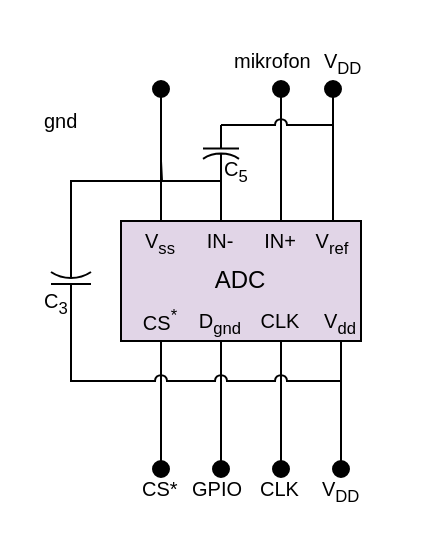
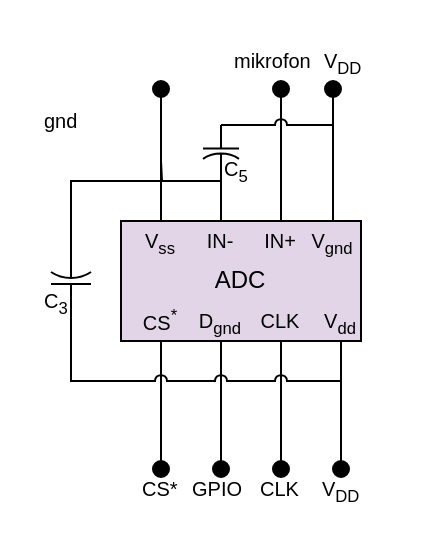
  <mxCell id="0" />
  <mxCell id="1" parent="0" />
  <mxCell id="2" value="" style="group" vertex="1" connectable="0" parent="1"><mxGeometry x="60" y="110" width="130" height="60" as="geometry" /></mxCell>
  <mxCell id="3" value="ADC" style="rounded=0;whiteSpace=wrap;html=1;fillColor=#e1d5e7;" vertex="1" parent="2"><mxGeometry width="120" height="60" as="geometry" /></mxCell>
- <mxCell id="4" value="&lt;font style=&quot;font-size: 10px&quot;&gt;V&lt;sub&gt;ref&lt;/sub&gt;&lt;/font&gt;" style="text;html=1;strokeColor=none;fillColor=none;align=center;verticalAlign=middle;whiteSpace=wrap;rounded=0;" vertex="1" parent="2"><mxGeometry x="86" width="40" height="20" as="geometry" /></mxCell>
+ <mxCell id="4" value="&lt;font style=&quot;font-size: 10px&quot;&gt;V&lt;sub&gt;gnd&lt;/sub&gt;&lt;/font&gt;" style="text;html=1;strokeColor=none;fillColor=none;align=center;verticalAlign=middle;whiteSpace=wrap;rounded=0;" vertex="1" parent="2"><mxGeometry x="86" width="40" height="20" as="geometry" /></mxCell>
  <mxCell id="5" value="&lt;font style=&quot;font-size: 10px&quot;&gt;V&lt;sub&gt;dd&lt;/sub&gt;&lt;/font&gt;" style="text;html=1;strokeColor=none;fillColor=none;align=center;verticalAlign=middle;whiteSpace=wrap;rounded=0;" vertex="1" parent="2"><mxGeometry x="90" y="40" width="40" height="20" as="geometry" /></mxCell>
  <mxCell id="6" value="&lt;font style=&quot;font-size: 10px&quot;&gt;CLK&lt;/font&gt;" style="text;html=1;strokeColor=none;fillColor=none;align=center;verticalAlign=middle;whiteSpace=wrap;rounded=0;" vertex="1" parent="2"><mxGeometry x="60" y="40" width="40" height="20" as="geometry" /></mxCell>
  <mxCell id="7" value="&lt;font size=&quot;1&quot;&gt;V&lt;sub&gt;ss&lt;/sub&gt;&lt;/font&gt;" style="text;html=1;strokeColor=none;fillColor=none;align=center;verticalAlign=middle;whiteSpace=wrap;rounded=0;" vertex="1" parent="2"><mxGeometry width="40" height="20" as="geometry" /></mxCell>
  <mxCell id="8" value="&lt;span&gt;&lt;font style=&quot;font-size: 10px&quot;&gt;IN+&lt;/font&gt;&lt;/span&gt;&lt;br&gt;" style="text;html=1;strokeColor=none;fillColor=none;align=center;verticalAlign=middle;whiteSpace=wrap;rounded=0;" vertex="1" parent="2"><mxGeometry x="60" width="40" height="20" as="geometry" /></mxCell>
  <mxCell id="9" value="&lt;span&gt;&lt;font style=&quot;font-size: 10px&quot;&gt;IN-&lt;/font&gt;&lt;/span&gt;&lt;br&gt;" style="text;html=1;strokeColor=none;fillColor=none;align=center;verticalAlign=middle;whiteSpace=wrap;rounded=0;" vertex="1" parent="2"><mxGeometry x="30" width="40" height="20" as="geometry" /></mxCell>
  <mxCell id="10" value="&lt;font size=&quot;1&quot;&gt;D&lt;sub&gt;gnd&lt;/sub&gt;&lt;/font&gt;" style="text;html=1;strokeColor=none;fillColor=none;align=center;verticalAlign=middle;whiteSpace=wrap;rounded=0;" vertex="1" parent="2"><mxGeometry x="30" y="40" width="40" height="20" as="geometry" /></mxCell>
  <mxCell id="11" value="&lt;font style=&quot;font-size: 10px&quot;&gt;CS&lt;sup&gt;*&lt;/sup&gt;&lt;/font&gt;" style="text;html=1;strokeColor=none;fillColor=none;align=center;verticalAlign=middle;whiteSpace=wrap;rounded=0;" vertex="1" parent="2"><mxGeometry y="40" width="40" height="20" as="geometry" /></mxCell>
  <mxCell id="12" value="&lt;font style=&quot;font-size: 10px&quot;&gt;gnd&lt;/font&gt;" style="text;html=1;resizable=0;points=[];autosize=1;align=left;verticalAlign=top;spacingTop=-4;" vertex="1" parent="1"><mxGeometry x="20" y="50" width="30" height="20" as="geometry" /></mxCell>
  <mxCell id="13" value="&lt;font style=&quot;font-size: 10px&quot;&gt;mikrofon&lt;/font&gt;" style="text;html=1;resizable=0;points=[];autosize=1;align=left;verticalAlign=top;spacingTop=-4;" vertex="1" parent="1"><mxGeometry x="115" y="20" width="50" height="20" as="geometry" /></mxCell>
  <mxCell id="14" value="&lt;font style=&quot;font-size: 10px&quot;&gt;V&lt;sub&gt;DD&lt;/sub&gt;&lt;/font&gt;" style="text;html=1;resizable=0;points=[];autosize=1;align=left;verticalAlign=top;spacingTop=-4;" vertex="1" parent="1"><mxGeometry x="160" y="20" width="30" height="20" as="geometry" /></mxCell>
  <mxCell id="15" value="" style="verticalLabelPosition=bottom;shadow=0;dashed=0;align=center;fillColor=#000000;html=1;verticalAlign=top;strokeWidth=1;shape=ellipse;perimeter=ellipsePerimeter;fontSize=16;" vertex="1" parent="1"><mxGeometry x="76" y="40" width="8" height="8" as="geometry" /></mxCell>
  <mxCell id="16" value="" style="verticalLabelPosition=bottom;shadow=0;dashed=0;align=center;fillColor=#000000;html=1;verticalAlign=top;strokeWidth=1;shape=ellipse;perimeter=ellipsePerimeter;fontSize=16;" vertex="1" parent="1"><mxGeometry x="136" y="40" width="8" height="8" as="geometry" /></mxCell>
  <mxCell id="17" value="" style="verticalLabelPosition=bottom;shadow=0;dashed=0;align=center;fillColor=#000000;html=1;verticalAlign=top;strokeWidth=1;shape=ellipse;perimeter=ellipsePerimeter;fontSize=16;" vertex="1" parent="1"><mxGeometry x="162" y="40" width="8" height="8" as="geometry" /></mxCell>
  <mxCell id="18" style="edgeStyle=orthogonalEdgeStyle;rounded=0;orthogonalLoop=1;jettySize=auto;html=1;exitX=0.5;exitY=0;exitDx=0;exitDy=0;entryX=0.5;entryY=1;entryDx=0;entryDy=0;endArrow=none;endFill=0;" edge="1" parent="1" source="7" target="15"><mxGeometry relative="1" as="geometry" /></mxCell>
  <mxCell id="19" style="edgeStyle=orthogonalEdgeStyle;rounded=0;orthogonalLoop=1;jettySize=auto;html=1;exitX=0.5;exitY=0;exitDx=0;exitDy=0;entryX=0.5;entryY=1;entryDx=0;entryDy=0;endArrow=none;endFill=0;" edge="1" parent="1" source="8" target="16"><mxGeometry relative="1" as="geometry" /></mxCell>
  <mxCell id="20" style="edgeStyle=orthogonalEdgeStyle;rounded=0;orthogonalLoop=1;jettySize=auto;html=1;exitX=0.5;exitY=0;exitDx=0;exitDy=0;entryX=0.5;entryY=1;entryDx=0;entryDy=0;endArrow=none;endFill=0;" edge="1" parent="1" source="4" target="17"><mxGeometry relative="1" as="geometry" /></mxCell>
  <mxCell id="21" style="edgeStyle=orthogonalEdgeStyle;rounded=0;orthogonalLoop=1;jettySize=auto;html=1;exitX=0.5;exitY=0;exitDx=0;exitDy=0;endArrow=none;endFill=0;" edge="1" parent="1" source="9"><mxGeometry relative="1" as="geometry"><mxPoint x="80" y="80" as="targetPoint" /></mxGeometry></mxCell>
  <mxCell id="22" value="" style="verticalLabelPosition=bottom;shadow=0;dashed=0;align=center;fillColor=#000000;html=1;verticalAlign=top;strokeWidth=1;shape=ellipse;perimeter=ellipsePerimeter;fontSize=16;" vertex="1" parent="1"><mxGeometry x="76" y="230" width="8" height="8" as="geometry" /></mxCell>
  <mxCell id="23" value="" style="verticalLabelPosition=bottom;shadow=0;dashed=0;align=center;fillColor=#000000;html=1;verticalAlign=top;strokeWidth=1;shape=ellipse;perimeter=ellipsePerimeter;fontSize=16;" vertex="1" parent="1"><mxGeometry x="106" y="230" width="8" height="8" as="geometry" /></mxCell>
  <mxCell id="24" value="" style="verticalLabelPosition=bottom;shadow=0;dashed=0;align=center;fillColor=#000000;html=1;verticalAlign=top;strokeWidth=1;shape=ellipse;perimeter=ellipsePerimeter;fontSize=16;" vertex="1" parent="1"><mxGeometry x="136" y="230" width="8" height="8" as="geometry" /></mxCell>
  <mxCell id="25" value="" style="verticalLabelPosition=bottom;shadow=0;dashed=0;align=center;fillColor=#000000;html=1;verticalAlign=top;strokeWidth=1;shape=ellipse;perimeter=ellipsePerimeter;fontSize=16;" vertex="1" parent="1"><mxGeometry x="166" y="230" width="8" height="8" as="geometry" /></mxCell>
  <mxCell id="26" style="edgeStyle=orthogonalEdgeStyle;rounded=0;orthogonalLoop=1;jettySize=auto;html=1;exitX=0.5;exitY=1;exitDx=0;exitDy=0;entryX=0.5;entryY=0;entryDx=0;entryDy=0;endArrow=none;endFill=0;" edge="1" parent="1" source="5" target="25"><mxGeometry relative="1" as="geometry" /></mxCell>
  <mxCell id="27" style="edgeStyle=orthogonalEdgeStyle;rounded=0;orthogonalLoop=1;jettySize=auto;html=1;exitX=0.5;exitY=1;exitDx=0;exitDy=0;entryX=0.5;entryY=0;entryDx=0;entryDy=0;endArrow=none;endFill=0;" edge="1" parent="1" source="6" target="24"><mxGeometry relative="1" as="geometry" /></mxCell>
  <mxCell id="28" style="edgeStyle=orthogonalEdgeStyle;rounded=0;orthogonalLoop=1;jettySize=auto;html=1;exitX=0.5;exitY=1;exitDx=0;exitDy=0;entryX=0.5;entryY=0;entryDx=0;entryDy=0;endArrow=none;endFill=0;" edge="1" parent="1" source="10" target="23"><mxGeometry relative="1" as="geometry" /></mxCell>
  <mxCell id="29" style="edgeStyle=orthogonalEdgeStyle;rounded=0;orthogonalLoop=1;jettySize=auto;html=1;exitX=0.5;exitY=1;exitDx=0;exitDy=0;entryX=0.5;entryY=0;entryDx=0;entryDy=0;endArrow=none;endFill=0;" edge="1" parent="1" source="11" target="22"><mxGeometry relative="1" as="geometry" /></mxCell>
  <mxCell id="30" value="&lt;font style=&quot;font-size: 10px&quot;&gt;CS*&lt;/font&gt;" style="text;html=1;resizable=0;points=[];autosize=1;align=left;verticalAlign=top;spacingTop=-4;" vertex="1" parent="1"><mxGeometry x="69" y="234" width="30" height="20" as="geometry" /></mxCell>
  <mxCell id="31" value="&lt;font style=&quot;font-size: 10px&quot;&gt;GPIO&lt;/font&gt;" style="text;html=1;resizable=0;points=[];autosize=1;align=left;verticalAlign=top;spacingTop=-4;" vertex="1" parent="1"><mxGeometry x="94" y="234" width="40" height="20" as="geometry" /></mxCell>
  <mxCell id="32" value="&lt;font style=&quot;font-size: 10px&quot;&gt;CLK&lt;/font&gt;" style="text;html=1;resizable=0;points=[];autosize=1;align=left;verticalAlign=top;spacingTop=-4;" vertex="1" parent="1"><mxGeometry x="128" y="234" width="30" height="20" as="geometry" /></mxCell>
  <mxCell id="33" value="&lt;font style=&quot;font-size: 10px&quot;&gt;V&lt;sub&gt;DD&lt;/sub&gt;&lt;/font&gt;" style="text;html=1;resizable=0;points=[];autosize=1;align=left;verticalAlign=top;spacingTop=-4;" vertex="1" parent="1"><mxGeometry x="159" y="234" width="30" height="20" as="geometry" /></mxCell>
  <mxCell id="34" style="edgeStyle=orthogonalEdgeStyle;rounded=0;orthogonalLoop=1;jettySize=auto;html=1;exitX=0;exitY=0.5;exitDx=0;exitDy=0;exitPerimeter=0;entryX=0.5;entryY=1;entryDx=0;entryDy=0;endArrow=none;endFill=0;jumpStyle=arc;" edge="1" parent="1" source="36" target="5"><mxGeometry relative="1" as="geometry"><Array as="points"><mxPoint x="35" y="190" /><mxPoint x="170" y="190" /></Array></mxGeometry></mxCell>
  <mxCell id="35" style="edgeStyle=orthogonalEdgeStyle;rounded=0;jumpStyle=arc;orthogonalLoop=1;jettySize=auto;html=1;exitX=1;exitY=0.5;exitDx=0;exitDy=0;exitPerimeter=0;entryX=0.5;entryY=0;entryDx=0;entryDy=0;endArrow=none;endFill=0;" edge="1" parent="1" source="36" target="7"><mxGeometry relative="1" as="geometry" /></mxCell>
  <mxCell id="36" value="" style="verticalLabelPosition=bottom;shadow=0;dashed=0;align=center;fillColor=#ffffff;html=1;verticalAlign=top;strokeWidth=1;shape=mxgraph.electrical.capacitors.capacitor_2;rotation=-90;" vertex="1" parent="1"><mxGeometry x="20" y="130" width="30" height="20" as="geometry" /></mxCell>
  <mxCell id="37" value="&lt;font style=&quot;font-size: 10px&quot;&gt;C&lt;sub&gt;3&lt;/sub&gt;&lt;/font&gt;" style="text;html=1;resizable=0;points=[];autosize=1;align=left;verticalAlign=top;spacingTop=-4;" vertex="1" parent="1"><mxGeometry x="20" y="140" width="30" height="20" as="geometry" /></mxCell>
  <mxCell id="38" style="edgeStyle=orthogonalEdgeStyle;rounded=0;jumpStyle=arc;orthogonalLoop=1;jettySize=auto;html=1;exitX=1;exitY=0.5;exitDx=0;exitDy=0;exitPerimeter=0;entryX=0.5;entryY=0;entryDx=0;entryDy=0;endArrow=none;endFill=0;" edge="1" parent="1" source="40" target="9"><mxGeometry relative="1" as="geometry" /></mxCell>
  <mxCell id="39" style="edgeStyle=orthogonalEdgeStyle;rounded=0;jumpStyle=arc;orthogonalLoop=1;jettySize=auto;html=1;exitX=0;exitY=0.5;exitDx=0;exitDy=0;exitPerimeter=0;entryX=0.5;entryY=0;entryDx=0;entryDy=0;endArrow=none;endFill=0;" edge="1" parent="1" source="40" target="4"><mxGeometry relative="1" as="geometry"><Array as="points"><mxPoint x="166" y="62" /></Array></mxGeometry></mxCell>
  <mxCell id="40" value="" style="verticalLabelPosition=bottom;shadow=0;dashed=0;align=center;fillColor=#ffffff;html=1;verticalAlign=top;strokeWidth=1;shape=mxgraph.electrical.capacitors.capacitor_2;rotation=90;" vertex="1" parent="1"><mxGeometry x="97" y="66" width="26" height="18" as="geometry" /></mxCell>
  <mxCell id="41" value="&lt;font style=&quot;font-size: 10px&quot;&gt;C&lt;sub&gt;5&lt;/sub&gt;&lt;/font&gt;" style="text;html=1;resizable=0;points=[];autosize=1;align=left;verticalAlign=top;spacingTop=-4;" vertex="1" parent="1"><mxGeometry x="110" y="74" width="30" height="20" as="geometry" /></mxCell>
